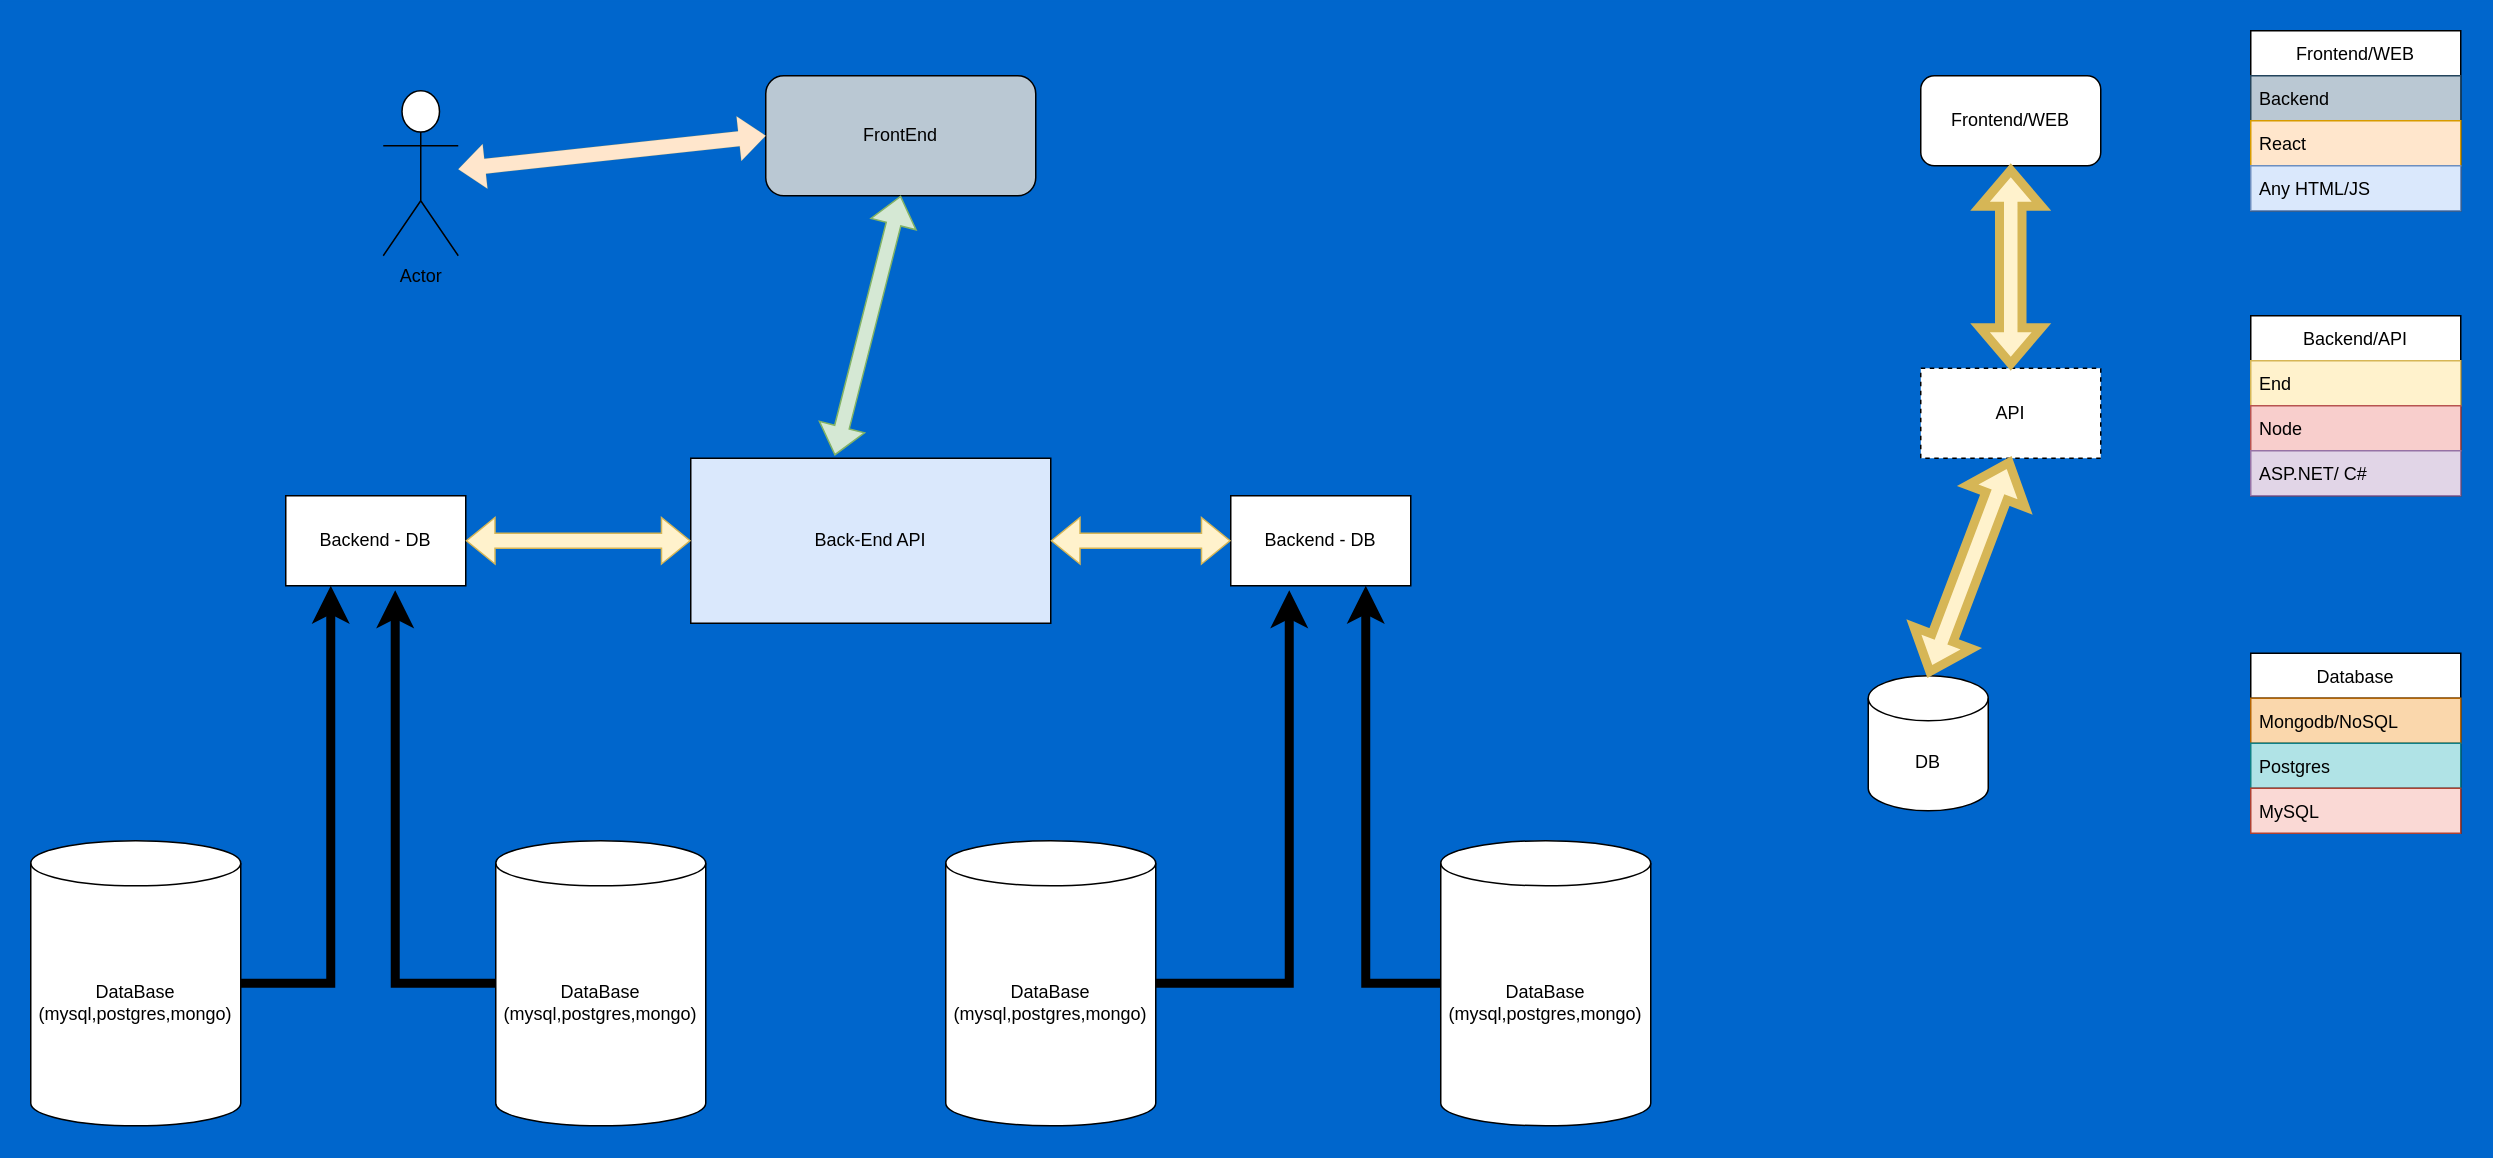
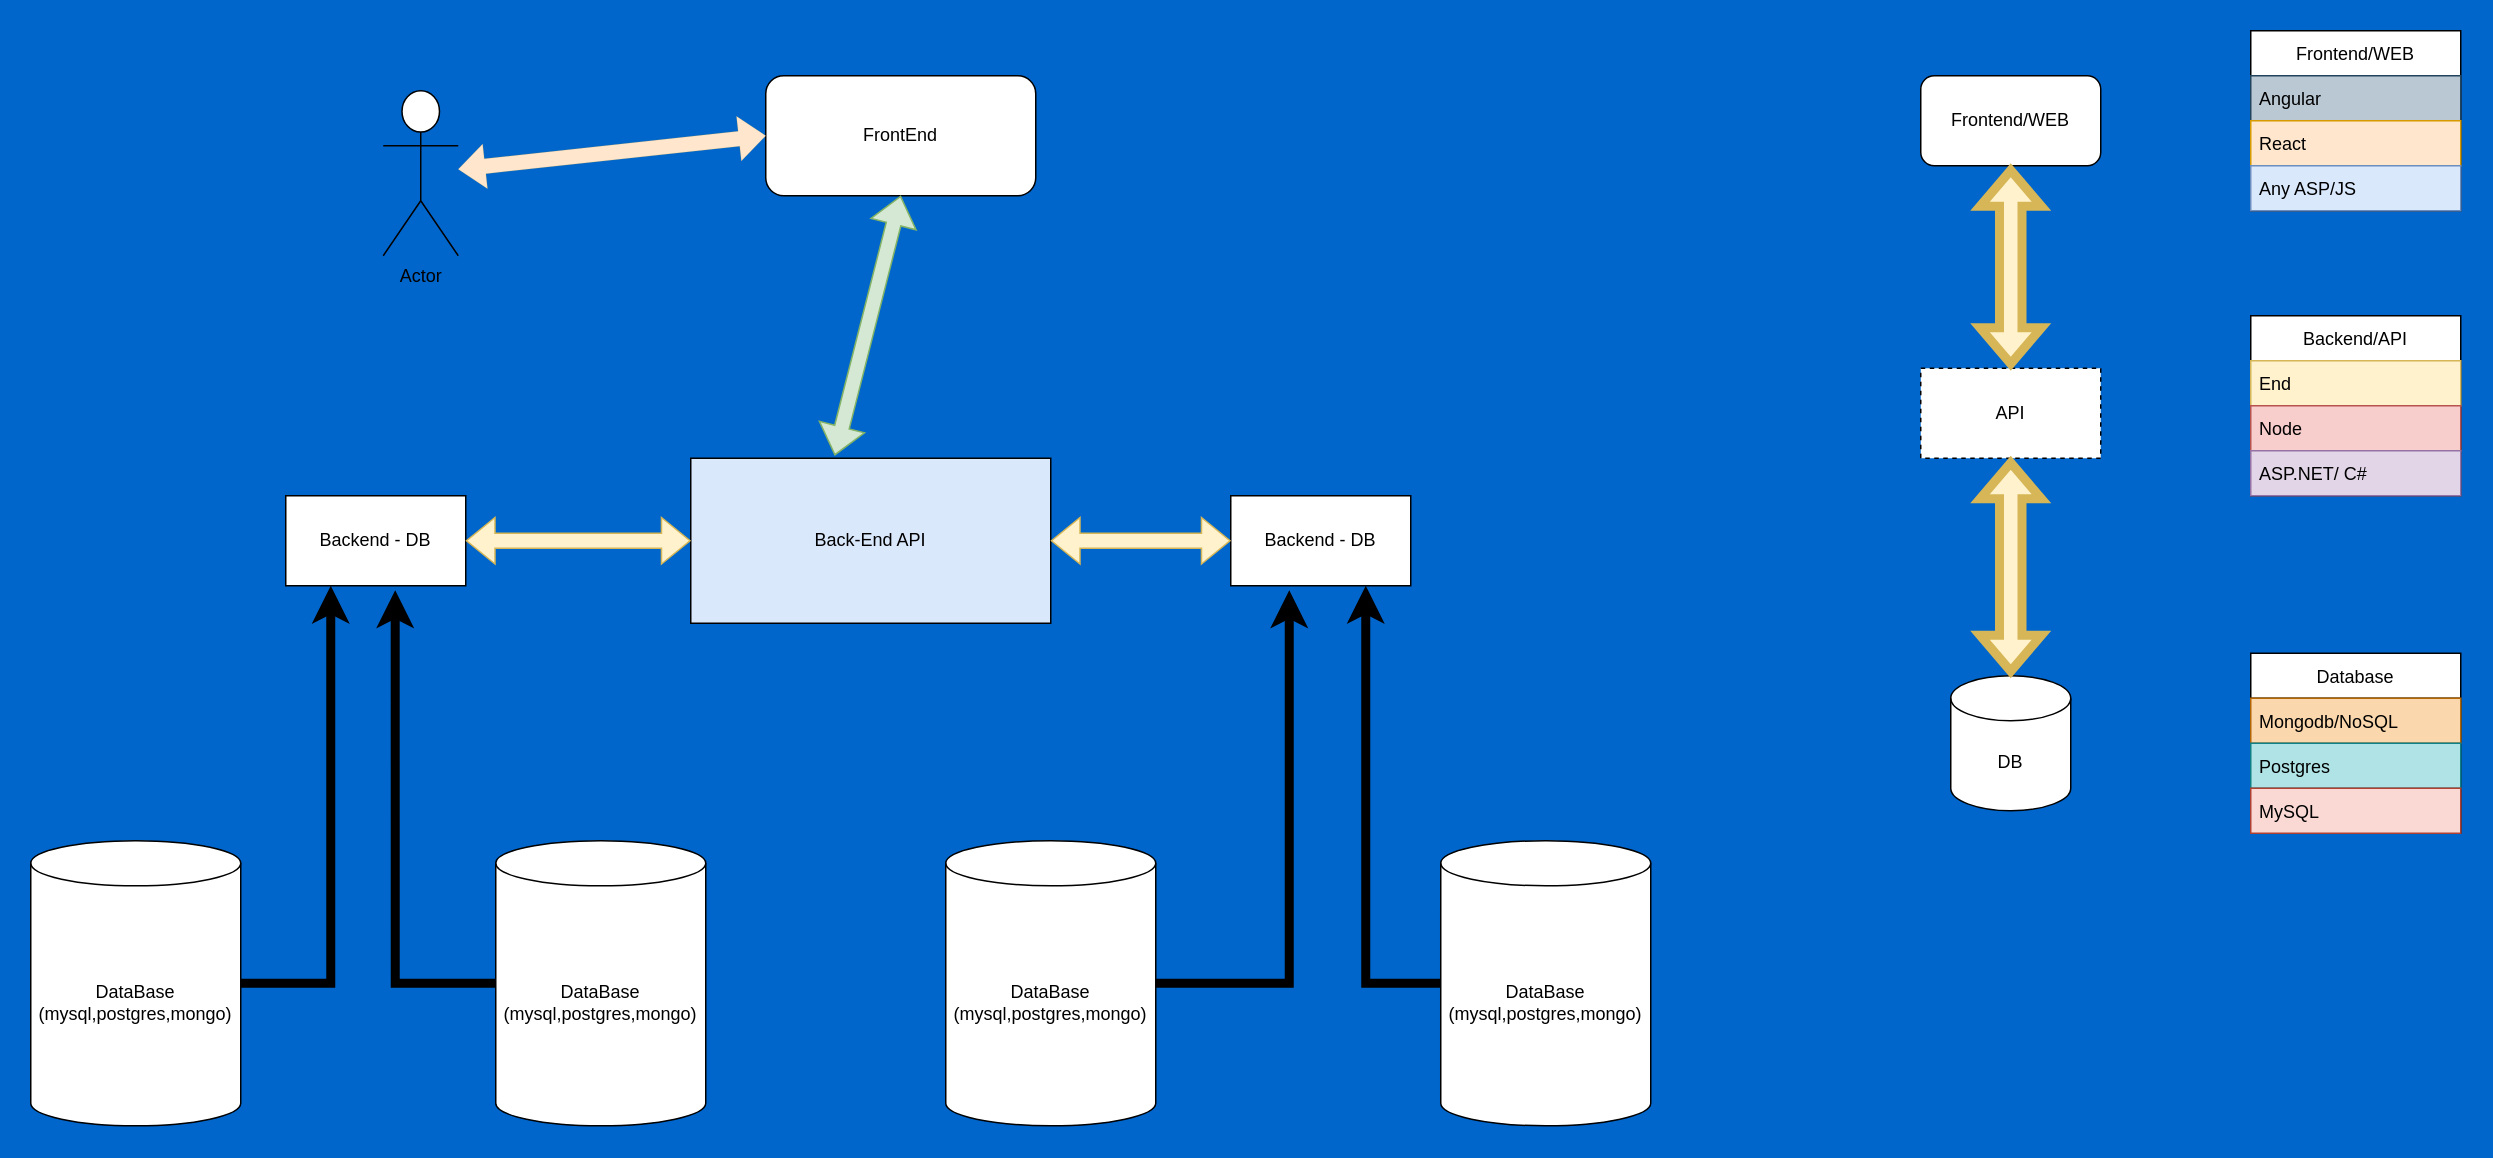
  <mxCell id="0" />
  <mxCell id="1" parent="0" />
  <mxCell id="2" style="edgeStyle=orthogonalEdgeStyle;rounded=0;orthogonalLoop=1;jettySize=auto;html=1;entryX=0.25;entryY=1;entryDx=0;entryDy=0;strokeWidth=6;" edge="1" parent="1" source="3" target="12"><mxGeometry relative="1" as="geometry" /></mxCell>
  <mxCell id="3" value="DataBase&lt;br&gt;(mysql,postgres,mongo)" style="shape=cylinder3;whiteSpace=wrap;html=1;boundedLbl=1;backgroundOutline=1;size=15;" vertex="1" parent="1"><mxGeometry x="20" y="560" width="140" height="190" as="geometry" /></mxCell>
  <mxCell id="4" style="edgeStyle=orthogonalEdgeStyle;rounded=0;orthogonalLoop=1;jettySize=auto;html=1;entryX=0.608;entryY=1.05;entryDx=0;entryDy=0;entryPerimeter=0;strokeWidth=6;" edge="1" parent="1" source="5" target="12"><mxGeometry relative="1" as="geometry" /></mxCell>
  <mxCell id="5" value="DataBase&lt;br&gt;(mysql,postgres,mongo)" style="shape=cylinder3;whiteSpace=wrap;html=1;boundedLbl=1;backgroundOutline=1;size=15;" vertex="1" parent="1"><mxGeometry x="330" y="560" width="140" height="190" as="geometry" /></mxCell>
  <mxCell id="6" style="edgeStyle=orthogonalEdgeStyle;rounded=0;orthogonalLoop=1;jettySize=auto;html=1;entryX=0.325;entryY=1.05;entryDx=0;entryDy=0;entryPerimeter=0;strokeWidth=6;" edge="1" parent="1" source="7" target="14"><mxGeometry relative="1" as="geometry" /></mxCell>
  <mxCell id="7" value="DataBase&lt;br&gt;(mysql,postgres,mongo)" style="shape=cylinder3;whiteSpace=wrap;html=1;boundedLbl=1;backgroundOutline=1;size=15;" vertex="1" parent="1"><mxGeometry x="630" y="560" width="140" height="190" as="geometry" /></mxCell>
  <mxCell id="8" style="edgeStyle=orthogonalEdgeStyle;rounded=0;orthogonalLoop=1;jettySize=auto;html=1;entryX=0.75;entryY=1;entryDx=0;entryDy=0;strokeWidth=6;" edge="1" parent="1" source="9" target="14"><mxGeometry relative="1" as="geometry" /></mxCell>
  <mxCell id="9" value="DataBase&lt;br&gt;(mysql,postgres,mongo)" style="shape=cylinder3;whiteSpace=wrap;html=1;boundedLbl=1;backgroundOutline=1;size=15;" vertex="1" parent="1"><mxGeometry x="960" y="560" width="140" height="190" as="geometry" /></mxCell>
  <mxCell id="10" value="Actor" style="shape=umlActor;verticalLabelPosition=bottom;verticalAlign=top;html=1;outlineConnect=0;" vertex="1" parent="1"><mxGeometry x="255" y="60" width="50" height="110" as="geometry" /></mxCell>
- <mxCell id="11" value="FrontEnd" style="rounded=1;whiteSpace=wrap;html=1;fillColor=#bac8d3;" vertex="1" parent="1"><mxGeometry x="510" y="50" width="180" height="80" as="geometry" /></mxCell>
+ <mxCell id="11" value="FrontEnd" style="rounded=1;whiteSpace=wrap;html=1;" vertex="1" parent="1"><mxGeometry x="510" y="50" width="180" height="80" as="geometry" /></mxCell>
  <mxCell id="12" value="Backend - DB" style="rounded=0;whiteSpace=wrap;html=1;" vertex="1" parent="1"><mxGeometry x="190" y="330" width="120" height="60" as="geometry" /></mxCell>
  <mxCell id="13" value="Back-End API" style="rounded=0;whiteSpace=wrap;html=1;fillColor=#dae8fc;" vertex="1" parent="1"><mxGeometry x="460" y="305" width="240" height="110" as="geometry" /></mxCell>
  <mxCell id="14" value="Backend - DB" style="rounded=0;whiteSpace=wrap;html=1;" vertex="1" parent="1"><mxGeometry x="820" y="330" width="120" height="60" as="geometry" /></mxCell>
  <mxCell id="15" value="" style="shape=flexArrow;endArrow=classic;startArrow=classic;html=1;rounded=0;exitX=1;exitY=0.5;exitDx=0;exitDy=0;entryX=0;entryY=0.5;entryDx=0;entryDy=0;fillColor=#fff2cc;strokeColor=#d6b656;" edge="1" parent="1" source="12" target="13"><mxGeometry width="100" height="100" relative="1" as="geometry"><mxPoint x="360" y="400" as="sourcePoint" /><mxPoint x="460" y="300" as="targetPoint" /></mxGeometry></mxCell>
  <mxCell id="16" value="" style="shape=flexArrow;endArrow=classic;startArrow=classic;html=1;rounded=0;exitX=1;exitY=0.5;exitDx=0;exitDy=0;fillColor=#fff2cc;strokeColor=#d6b656;" edge="1" parent="1" source="13" target="14"><mxGeometry width="100" height="100" relative="1" as="geometry"><mxPoint x="660" y="370" as="sourcePoint" /><mxPoint x="760" y="270" as="targetPoint" /></mxGeometry></mxCell>
  <mxCell id="17" value="" style="shape=flexArrow;endArrow=classic;startArrow=classic;html=1;rounded=0;exitX=0.4;exitY=-0.017;exitDx=0;exitDy=0;exitPerimeter=0;entryX=0.5;entryY=1;entryDx=0;entryDy=0;fillColor=#d5e8d4;strokeColor=#82b366;" edge="1" parent="1" source="13" target="11"><mxGeometry width="100" height="100" relative="1" as="geometry"><mxPoint x="530" y="270" as="sourcePoint" /><mxPoint x="630" y="170" as="targetPoint" /></mxGeometry></mxCell>
  <mxCell id="18" value="Frontend/WEB" style="rounded=1;whiteSpace=wrap;html=1;" vertex="1" parent="1"><mxGeometry x="1280" y="50" width="120" height="60" as="geometry" /></mxCell>
  <mxCell id="19" value="API" style="rounded=0;whiteSpace=wrap;html=1;dashed=1;" vertex="1" parent="1"><mxGeometry x="1280" y="245" width="120" height="60" as="geometry" /></mxCell>
- <mxCell id="20" value="DB" style="shape=cylinder3;whiteSpace=wrap;html=1;boundedLbl=1;backgroundOutline=1;size=15;" vertex="1" parent="1"><mxGeometry x="1245" y="450" width="80" height="90" as="geometry" /></mxCell>
+ <mxCell id="20" value="DB" style="shape=cylinder3;whiteSpace=wrap;html=1;boundedLbl=1;backgroundOutline=1;size=15;" vertex="1" parent="1"><mxGeometry x="1300" y="450" width="80" height="90" as="geometry" /></mxCell>
  <mxCell id="21" value="" style="shape=flexArrow;endArrow=classic;startArrow=classic;html=1;rounded=0;strokeColor=#d6b656;strokeWidth=6;entryX=0.5;entryY=1;entryDx=0;entryDy=0;exitX=0.5;exitY=0;exitDx=0;exitDy=0;fillColor=#fff2cc;" edge="1" parent="1" source="19" target="18"><mxGeometry width="100" height="100" relative="1" as="geometry"><mxPoint x="1290" y="230" as="sourcePoint" /><mxPoint x="1390" y="130" as="targetPoint" /></mxGeometry></mxCell>
  <mxCell id="22" value="" style="shape=flexArrow;endArrow=classic;startArrow=classic;html=1;rounded=0;strokeColor=#d6b656;strokeWidth=6;entryX=0.5;entryY=1;entryDx=0;entryDy=0;exitX=0.5;exitY=0;exitDx=0;exitDy=0;exitPerimeter=0;fillColor=#fff2cc;" edge="1" parent="1" source="20" target="19"><mxGeometry width="100" height="100" relative="1" as="geometry"><mxPoint x="1290" y="430" as="sourcePoint" /><mxPoint x="1390" y="330" as="targetPoint" /></mxGeometry></mxCell>
  <mxCell id="23" value="" style="shape=flexArrow;endArrow=classic;startArrow=classic;html=1;rounded=0;strokeColor=#d79b00;strokeWidth=0;entryX=0;entryY=0.5;entryDx=0;entryDy=0;fillColor=#ffe6cc;" edge="1" parent="1" source="10" target="11"><mxGeometry width="100" height="100" relative="1" as="geometry"><mxPoint x="350" y="150" as="sourcePoint" /><mxPoint x="450" y="50" as="targetPoint" /></mxGeometry></mxCell>
  <mxCell id="24" value="Backend/API" style="swimlane;fontStyle=0;childLayout=stackLayout;horizontal=1;startSize=30;horizontalStack=0;resizeParent=1;resizeParentMax=0;resizeLast=0;collapsible=1;marginBottom=0;" vertex="1" parent="1"><mxGeometry x="1500" y="210" width="140" height="120" as="geometry" /></mxCell>
  <mxCell id="25" value="End" style="text;strokeColor=#d6b656;fillColor=#fff2cc;align=left;verticalAlign=middle;spacingLeft=4;spacingRight=4;overflow=hidden;points=[[0,0.5],[1,0.5]];portConstraint=eastwest;rotatable=0;" vertex="1" parent="24"><mxGeometry y="30" width="140" height="30" as="geometry" /></mxCell>
  <mxCell id="26" value="Node" style="text;strokeColor=#b85450;fillColor=#f8cecc;align=left;verticalAlign=middle;spacingLeft=4;spacingRight=4;overflow=hidden;points=[[0,0.5],[1,0.5]];portConstraint=eastwest;rotatable=0;" vertex="1" parent="24"><mxGeometry y="60" width="140" height="30" as="geometry" /></mxCell>
  <mxCell id="27" value="ASP.NET/ C#" style="text;strokeColor=#9673a6;fillColor=#e1d5e7;align=left;verticalAlign=middle;spacingLeft=4;spacingRight=4;overflow=hidden;points=[[0,0.5],[1,0.5]];portConstraint=eastwest;rotatable=0;" vertex="1" parent="24"><mxGeometry y="90" width="140" height="30" as="geometry" /></mxCell>
  <mxCell id="28" value="Database" style="swimlane;fontStyle=0;childLayout=stackLayout;horizontal=1;startSize=30;horizontalStack=0;resizeParent=1;resizeParentMax=0;resizeLast=0;collapsible=1;marginBottom=0;" vertex="1" parent="1"><mxGeometry x="1500" y="435" width="140" height="120" as="geometry" /></mxCell>
  <mxCell id="29" value="Mongodb/NoSQL" style="text;strokeColor=#b46504;fillColor=#fad7ac;align=left;verticalAlign=middle;spacingLeft=4;spacingRight=4;overflow=hidden;points=[[0,0.5],[1,0.5]];portConstraint=eastwest;rotatable=0;" vertex="1" parent="28"><mxGeometry y="30" width="140" height="30" as="geometry" /></mxCell>
  <mxCell id="30" value="Postgres" style="text;strokeColor=#0e8088;fillColor=#b0e3e6;align=left;verticalAlign=middle;spacingLeft=4;spacingRight=4;overflow=hidden;points=[[0,0.5],[1,0.5]];portConstraint=eastwest;rotatable=0;" vertex="1" parent="28"><mxGeometry y="60" width="140" height="30" as="geometry" /></mxCell>
  <mxCell id="31" value="MySQL" style="text;strokeColor=#ae4132;fillColor=#fad9d5;align=left;verticalAlign=middle;spacingLeft=4;spacingRight=4;overflow=hidden;points=[[0,0.5],[1,0.5]];portConstraint=eastwest;rotatable=0;" vertex="1" parent="28"><mxGeometry y="90" width="140" height="30" as="geometry" /></mxCell>
  <mxCell id="32" value="Frontend/WEB" style="swimlane;fontStyle=0;childLayout=stackLayout;horizontal=1;startSize=30;horizontalStack=0;resizeParent=1;resizeParentMax=0;resizeLast=0;collapsible=1;marginBottom=0;" vertex="1" parent="1"><mxGeometry x="1500" y="20" width="140" height="120" as="geometry" /></mxCell>
- <mxCell id="33" value="Backend" style="text;strokeColor=#23445d;fillColor=#bac8d3;align=left;verticalAlign=middle;spacingLeft=4;spacingRight=4;overflow=hidden;points=[[0,0.5],[1,0.5]];portConstraint=eastwest;rotatable=0;" vertex="1" parent="32"><mxGeometry y="30" width="140" height="30" as="geometry" /></mxCell>
+ <mxCell id="33" value="Angular" style="text;strokeColor=#23445d;fillColor=#bac8d3;align=left;verticalAlign=middle;spacingLeft=4;spacingRight=4;overflow=hidden;points=[[0,0.5],[1,0.5]];portConstraint=eastwest;rotatable=0;" vertex="1" parent="32"><mxGeometry y="30" width="140" height="30" as="geometry" /></mxCell>
  <mxCell id="34" value="React" style="text;strokeColor=#d79b00;fillColor=#ffe6cc;align=left;verticalAlign=middle;spacingLeft=4;spacingRight=4;overflow=hidden;points=[[0,0.5],[1,0.5]];portConstraint=eastwest;rotatable=0;" vertex="1" parent="32"><mxGeometry y="60" width="140" height="30" as="geometry" /></mxCell>
- <mxCell id="35" value="Any HTML/JS" style="text;strokeColor=#6c8ebf;fillColor=#dae8fc;align=left;verticalAlign=middle;spacingLeft=4;spacingRight=4;overflow=hidden;points=[[0,0.5],[1,0.5]];portConstraint=eastwest;rotatable=0;" vertex="1" parent="32"><mxGeometry y="90" width="140" height="30" as="geometry" /></mxCell>
+ <mxCell id="35" value="Any ASP/JS" style="text;strokeColor=#6c8ebf;fillColor=#dae8fc;align=left;verticalAlign=middle;spacingLeft=4;spacingRight=4;overflow=hidden;points=[[0,0.5],[1,0.5]];portConstraint=eastwest;rotatable=0;" vertex="1" parent="32"><mxGeometry y="90" width="140" height="30" as="geometry" /></mxCell>
